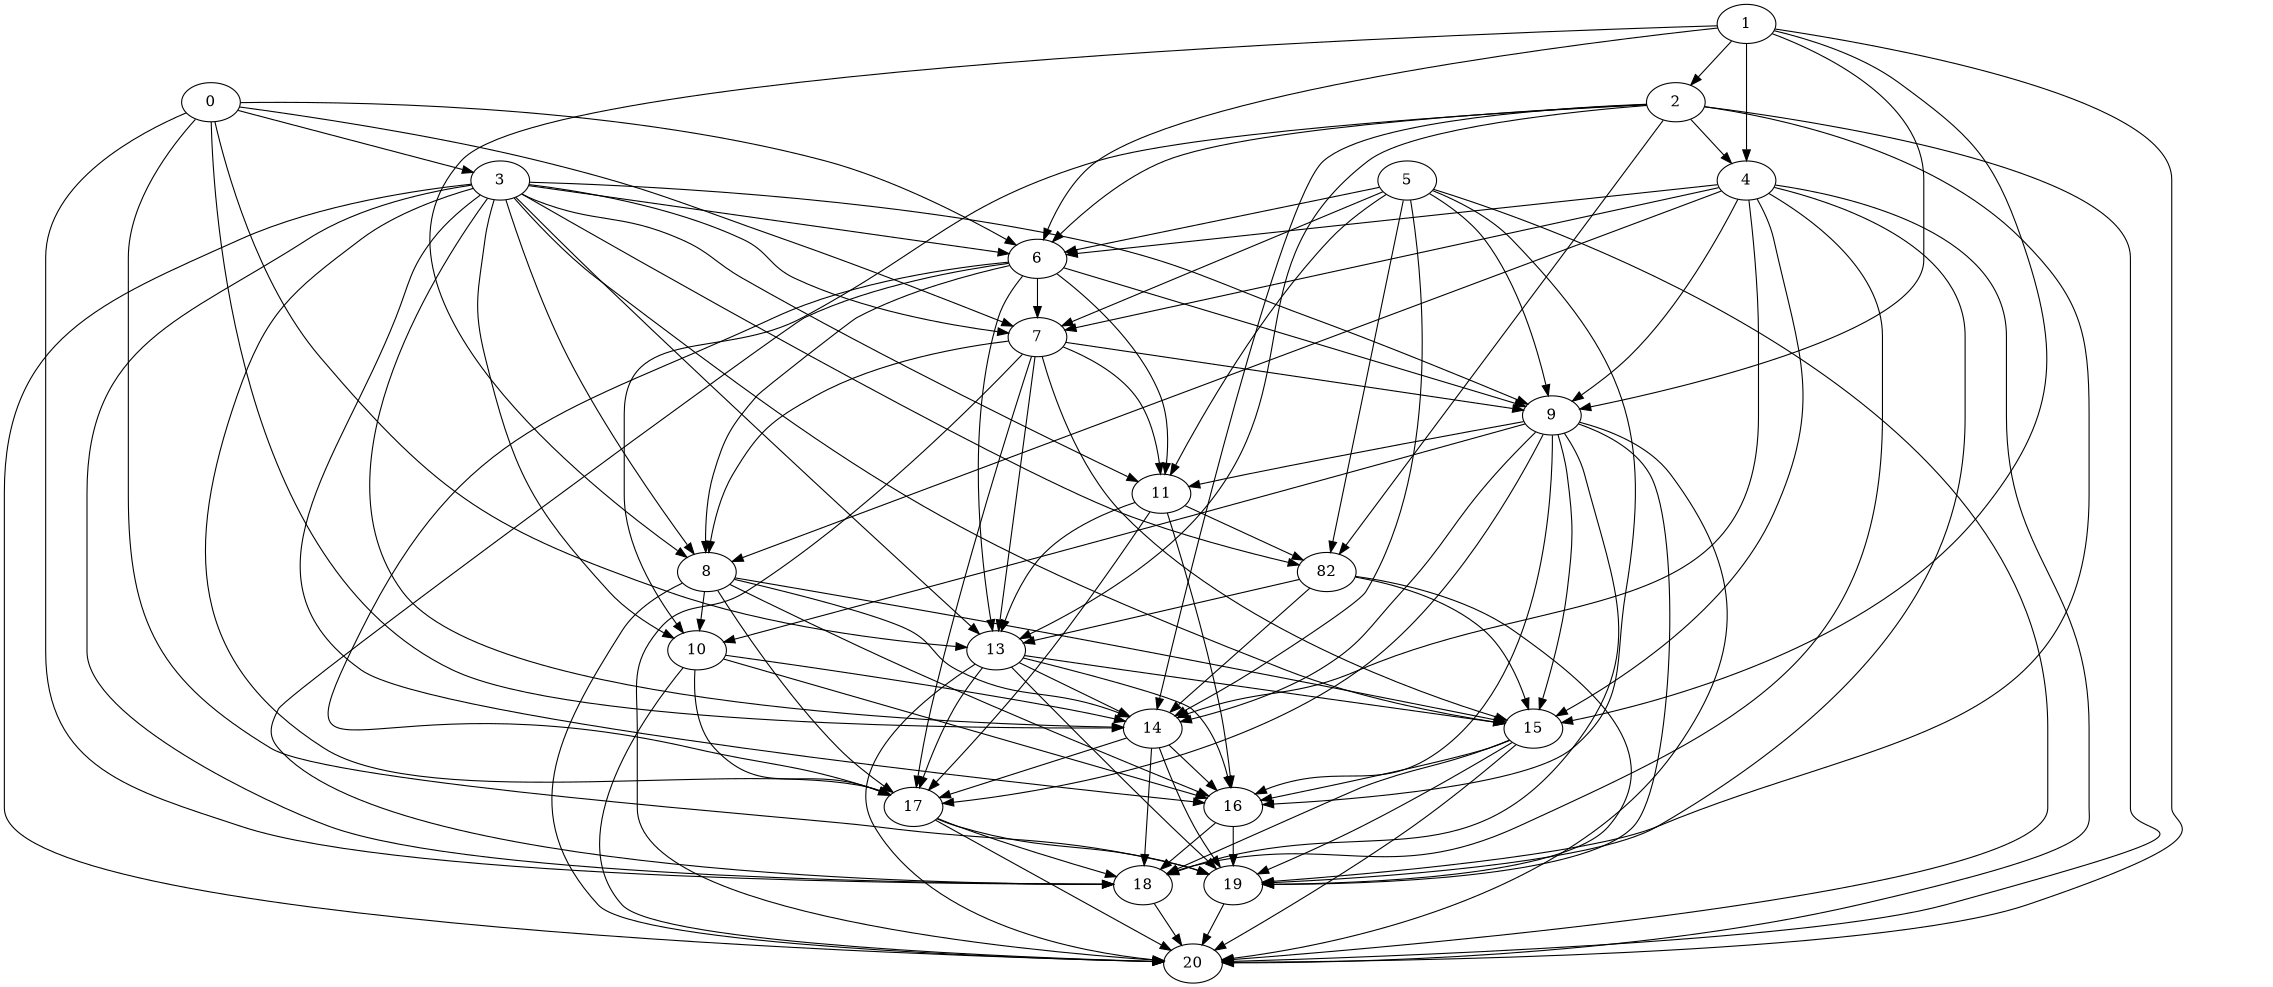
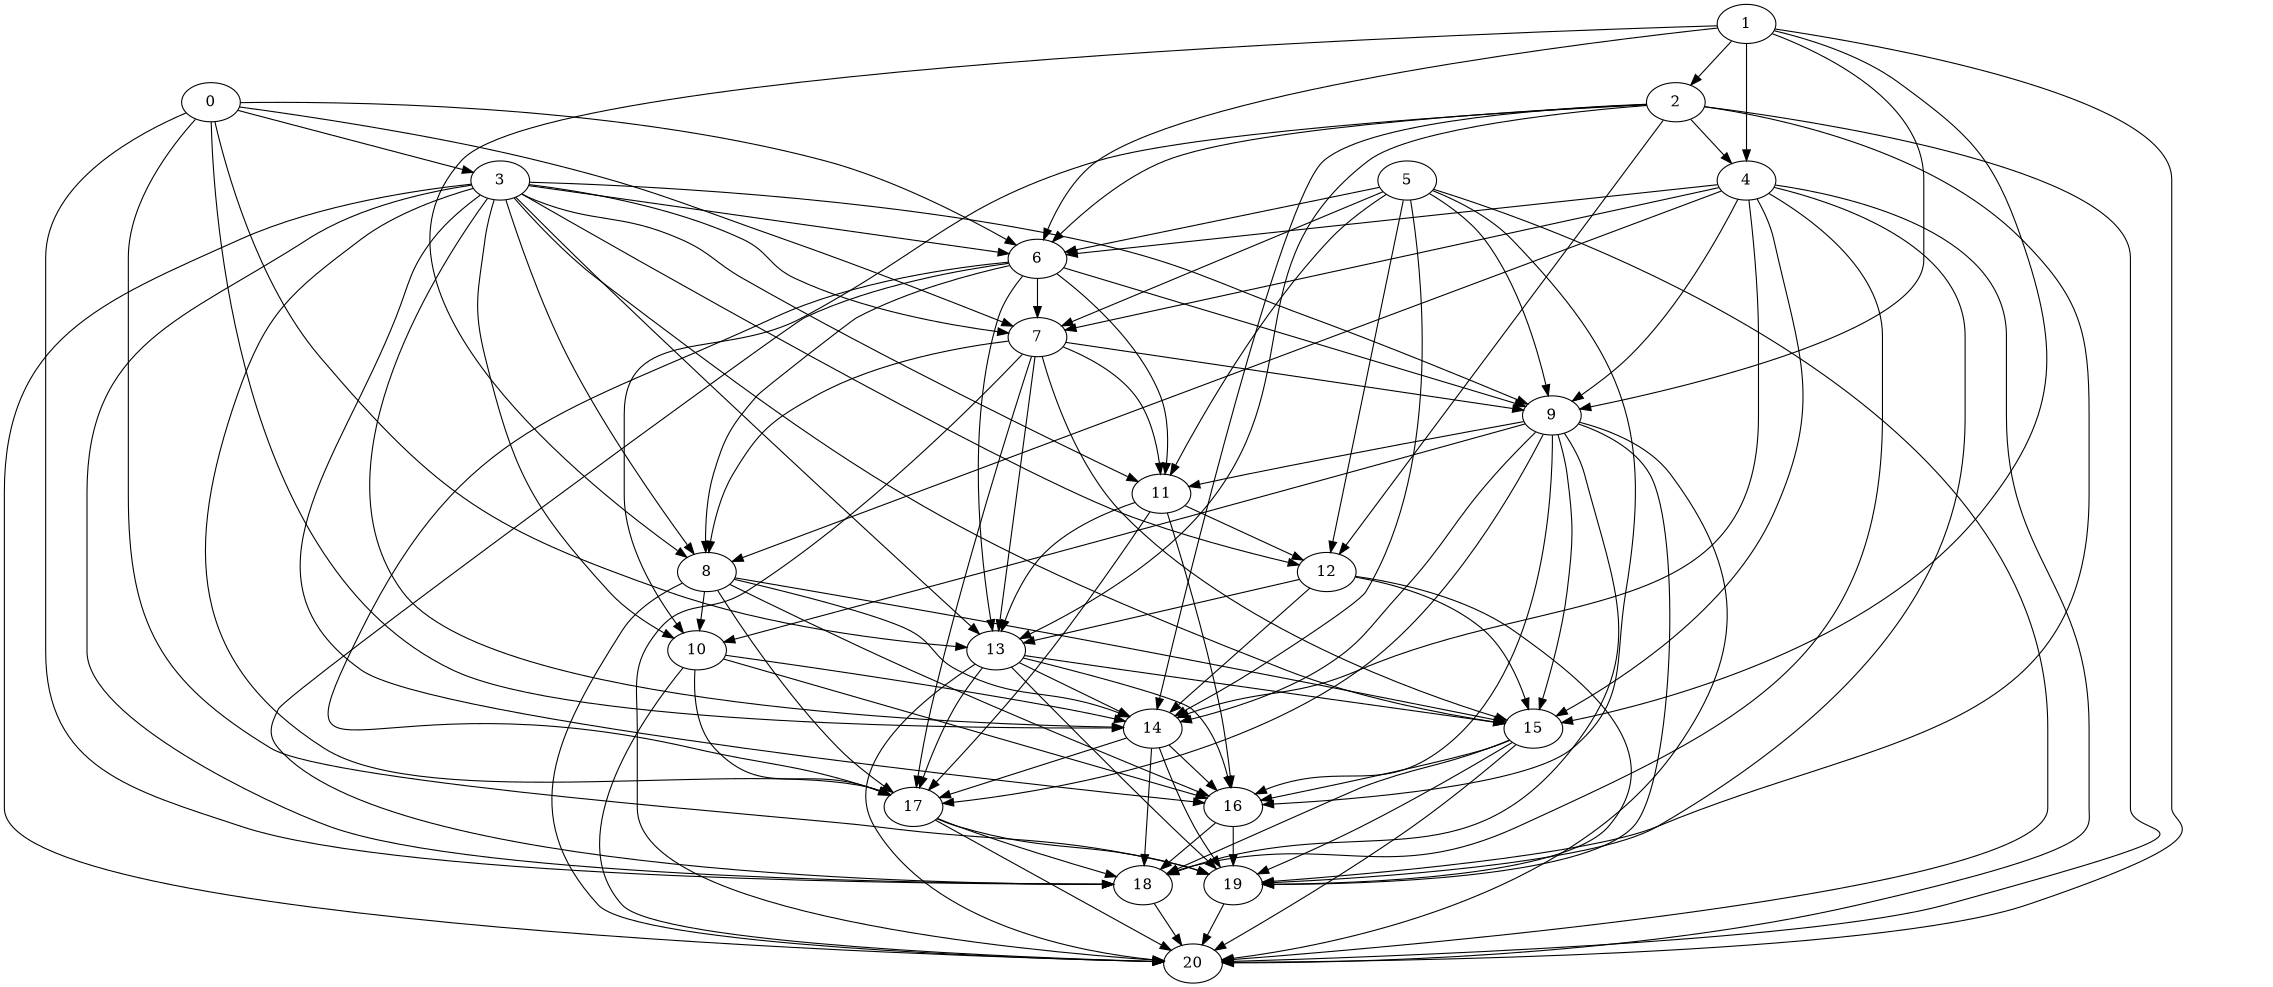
  digraph {
    "Duplicate states"=0
    GraphType=Random
    "Max states in OPEN"=0
    Modes="120000ms; topo-ordered tasks, ; Pruning: task equivalence, fixed order ready list, ; F-value: ; Optimisation: best schedule length (SL) optimisation on equal, "
    NumberOfTasks=21
    "Pruned using list schedule length"=32
    "States removed from OPEN"=0
    TargetSystem="Homogeneous-2"
    "Time to schedule (ms)"=115
    "Total idle time"=1160
    "Total schedule length"=4518
    "Total sequential time"=7559
    "Total states created"=91
    node ["Finish time"=544 Processor=0 "Start time"=0 Weight=272]
    edge [Weight=9]
    1 ["Finish time"=109 Weight=109]
    2 ["Start time"=109 Weight=435]
    4 ["Finish time"=816 "Start time"=544]
    6 ["Finish time"=1309 "Start time"=820 Weight=489]
    9 ["Finish time"=1853 "Start time"=1690 Weight=163]
    8 ["Finish time"=2189 Processor=1 "Start time"=1700 Weight=489]
    15 ["Finish time"=3212 "Start time"=2723 Weight=489]
    20 ["Finish time"=4518 "Start time"=4300 Weight=218]
-   12 ["Finish time"=2451 "Start time"=2179 label=82]
+   12 ["Finish time"=2451 "Start time"=2179]
    10 ["Finish time"=2515 Processor=1 "Start time"=2189 Weight=326]
    13 ["Finish time"=2723 "Start time"=2451]
    14 ["Finish time"=3165 Processor=1 "Start time"=2730 Weight=435]
    19 ["Finish time"=4201 Processor=1 "Start time"=3766 Weight=435]
    7 ["Finish time"=1690 "Start time"=1309 Weight=381]
    18 ["Finish time"=4300 "Start time"=3756 Weight=544]
    11 ["Finish time"=2179 "Start time"=1853 Weight=326]
    17 ["Finish time"=3709 Processor=1 "Start time"=3165 Weight=544]
    16 ["Finish time"=3756 "Start time"=3212 Weight=544]
    0 ["Finish time"=163 Processor=1 Weight=163]
    3 [Processor=1 "Start time"=163 Weight=381]
    5 ["Finish time"=816 Processor=1 "Start time"=544]
    1 -> 2
    1 -> 4 [Weight=3]
    1 -> 6 [Weight=4]
    1 -> 9
    1 -> 8 [Weight=7]
    1 -> 15 [Weight=6]
    1 -> 20
    2 -> 4
    2 -> 6
    2 -> 20
    2 -> 12 [Weight=7]
    2 -> 10 [Weight=4]
    2 -> 13 [Weight=4]
    2 -> 14
    2 -> 19
    4 -> 6 [Weight=8]
    4 -> 9 [Weight=2]
    4 -> 8 [Weight=7]
    4 -> 15 [Weight=3]
    4 -> 20
    4 -> 14 [Weight=7]
    4 -> 19 [Weight=7]
    4 -> 7 [Weight=5]
    4 -> 18 [Weight=3]
    6 -> 9
    6 -> 8 [Weight=2]
    6 -> 13 [Weight=2]
    6 -> 7 [Weight=8]
    6 -> 18 [Weight=6]
    6 -> 11
    6 -> 17 [Weight=6]
    9 -> 15 [Weight=7]
    9 -> 20 [Weight=10]
    9 -> 10 [Weight=6]
    9 -> 14 [Weight=4]
    9 -> 19 [Weight=6]
    9 -> 18 [Weight=3]
    9 -> 11 [Weight=6]
    9 -> 17 [Weight=6]
    9 -> 16
    8 -> 15
    8 -> 20
    8 -> 10
    8 -> 14 [Weight=10]
    8 -> 17 [Weight=6]
    8 -> 16 [Weight=6]
    15 -> 20 [Weight=3]
    15 -> 19 [Weight=8]
    15 -> 18 [Weight=10]
    15 -> 16 [Weight=2]
    12 -> 15 [Weight=6]
    12 -> 13
    12 -> 14 [Weight=4]
    12 -> 19
    10 -> 20 [Weight=5]
    10 -> 14 [Weight=4]
    10 -> 17 [Weight=10]
    10 -> 16 [Weight=10]
    13 -> 15 [Weight=5]
    13 -> 20 [Weight=10]
    13 -> 14 [Weight=7]
    13 -> 19 [Weight=8]
    13 -> 17 [Weight=5]
    13 -> 16 [Weight=3]
    14 -> 19 [Weight=6]
    14 -> 18 [Weight=10]
    14 -> 17 [Weight=5]
    14 -> 16 [Weight=3]
    19 -> 20 [Weight=10]
    7 -> 9
    7 -> 8 [Weight=10]
    7 -> 15 [Weight=8]
    7 -> 20 [Weight=3]
    7 -> 13
    7 -> 11
    7 -> 17 [Weight=4]
    18 -> 20 [Weight=3]
    11 -> 12 [Weight=4]
    11 -> 13 [Weight=10]
    11 -> 17 [Weight=5]
    11 -> 16 [Weight=2]
    17 -> 20
    17 -> 19 [Weight=4]
    17 -> 18 [Weight=10]
    16 -> 19 [Weight=10]
    16 -> 18 [Weight=10]
    0 -> 6 [Weight=3]
    0 -> 13 [Weight=7]
    0 -> 14 [Weight=8]
    0 -> 19 [Weight=7]
    0 -> 7
    0 -> 18 [Weight=4]
    0 -> 3 [Weight=5]
    3 -> 6 [Weight=7]
    3 -> 9 [Weight=8]
    3 -> 8 [Weight=8]
    3 -> 15 [Weight=10]
    3 -> 20 [Weight=3]
    3 -> 12 [Weight=3]
    3 -> 10 [Weight=5]
    3 -> 13 [Weight=7]
    3 -> 14 [Weight=8]
    3 -> 7 [Weight=8]
    3 -> 18 [Weight=4]
    3 -> 11 [Weight=6]
    3 -> 17 [Weight=10]
    3 -> 16 [Weight=2]
    5 -> 6 [Weight=4]
    5 -> 9 [Weight=6]
    5 -> 20 [Weight=4]
    5 -> 12 [Weight=5]
    5 -> 14
    5 -> 7 [Weight=3]
    5 -> 11 [Weight=4]
    5 -> 16 [Weight=4]
  }
